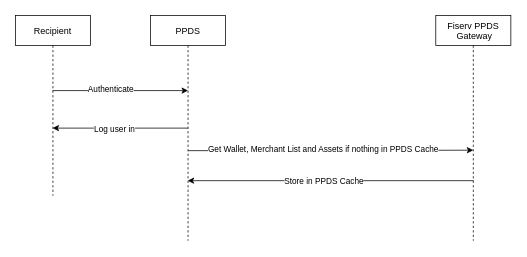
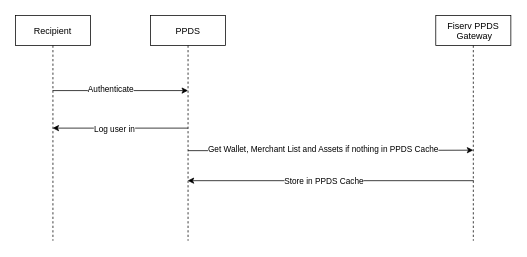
  <mxCell id="0" />
  <mxCell id="1" parent="0" />
- <mxCell id="2" value="Recipient" style="shape=umlLifeline;perimeter=lifelinePerimeter;container=1;collapsible=0;recursiveResize=0;rounded=0;shadow=0;strokeWidth=1;" parent="1" vertex="1"><mxGeometry x="20" y="20" width="100" height="240" as="geometry" /></mxCell>
+ <mxCell id="2" value="Recipient" style="shape=umlLifeline;perimeter=lifelinePerimeter;container=1;collapsible=0;recursiveResize=0;rounded=0;shadow=0;strokeWidth=1;" parent="1" vertex="1"><mxGeometry x="20" y="20" width="100" height="300" as="geometry" /></mxCell>
  <mxCell id="3" value="PPDS" style="shape=umlLifeline;perimeter=lifelinePerimeter;container=1;collapsible=0;recursiveResize=0;rounded=0;shadow=0;strokeWidth=1;" parent="1" vertex="1"><mxGeometry x="200" y="20" width="100" height="300" as="geometry" /></mxCell>
  <mxCell id="4" value="" style="endArrow=classic;html=1;rounded=0;entryX=0.5;entryY=0.598;entryDx=0;entryDy=0;entryPerimeter=0;" edge="1" parent="3" target="8"><mxGeometry width="50" height="50" relative="1" as="geometry"><mxPoint x="50" y="180" as="sourcePoint" /><mxPoint x="230.5" y="180" as="targetPoint" /><Array as="points"><mxPoint x="150.5" y="180" /></Array></mxGeometry></mxCell>
  <mxCell id="5" value="Get Wallet, Merchant List and Assets if nothing in PPDS Cache" style="edgeLabel;html=1;align=center;verticalAlign=middle;resizable=0;points=[];" vertex="1" connectable="0" parent="4"><mxGeometry x="-0.15" y="2" relative="1" as="geometry"><mxPoint x="18" as="offset" /></mxGeometry></mxCell>
  <mxCell id="6" value="" style="endArrow=classic;html=1;rounded=0;" edge="1" parent="1" source="2"><mxGeometry width="50" height="50" relative="1" as="geometry"><mxPoint x="930" y="510" as="sourcePoint" /><mxPoint x="250" y="120" as="targetPoint" /><Array as="points"><mxPoint x="170" y="120" /></Array></mxGeometry></mxCell>
  <mxCell id="7" value="Authenticate" style="edgeLabel;html=1;align=center;verticalAlign=middle;resizable=0;points=[];" vertex="1" connectable="0" parent="6"><mxGeometry x="-0.15" y="2" relative="1" as="geometry"><mxPoint as="offset" /></mxGeometry></mxCell>
  <mxCell id="8" value="Fiserv PPDS&#10; Gateway" style="shape=umlLifeline;perimeter=lifelinePerimeter;container=1;collapsible=0;recursiveResize=0;rounded=0;shadow=0;strokeWidth=1;" vertex="1" parent="1"><mxGeometry x="580" y="20" width="100" height="300" as="geometry" /></mxCell>
  <mxCell id="9" value="" style="endArrow=classic;html=1;rounded=0;" edge="1" parent="1" target="2"><mxGeometry width="50" height="50" relative="1" as="geometry"><mxPoint x="250" y="170" as="sourcePoint" /><mxPoint x="980" y="450" as="targetPoint" /></mxGeometry></mxCell>
  <mxCell id="10" value="Log user in" style="edgeLabel;html=1;align=center;verticalAlign=middle;resizable=0;points=[];" vertex="1" connectable="0" parent="9"><mxGeometry x="0.328" y="-1" relative="1" as="geometry"><mxPoint x="21" y="1" as="offset" /></mxGeometry></mxCell>
  <mxCell id="11" value="" style="endArrow=classic;html=1;rounded=0;" edge="1" parent="1" target="3"><mxGeometry width="50" height="50" relative="1" as="geometry"><mxPoint x="630.5" y="240" as="sourcePoint" /><mxPoint x="450" y="240" as="targetPoint" /></mxGeometry></mxCell>
  <mxCell id="12" value="Store in PPDS Cache" style="edgeLabel;html=1;align=center;verticalAlign=middle;resizable=0;points=[];" vertex="1" connectable="0" parent="11"><mxGeometry x="0.328" y="-1" relative="1" as="geometry"><mxPoint x="53" y="1" as="offset" /></mxGeometry></mxCell>
